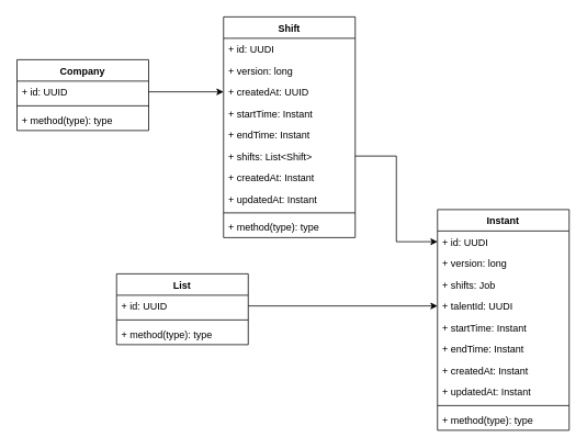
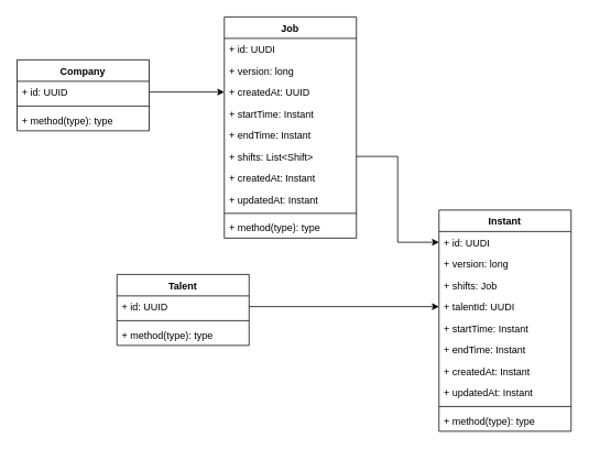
  <mxCell id="0" />
  <mxCell id="1" parent="0" />
  <mxCell id="2" value="Company" style="swimlane;fontStyle=1;align=center;verticalAlign=top;childLayout=stackLayout;horizontal=1;startSize=26;horizontalStack=0;resizeParent=1;resizeParentMax=0;resizeLast=0;collapsible=1;marginBottom=0;" vertex="1" parent="1"><mxGeometry x="20" y="72" width="160" height="86" as="geometry" /></mxCell>
  <mxCell id="3" value="+ id: UUID" style="text;strokeColor=none;fillColor=none;align=left;verticalAlign=top;spacingLeft=4;spacingRight=4;overflow=hidden;rotatable=0;points=[[0,0.5],[1,0.5]];portConstraint=eastwest;" vertex="1" parent="2"><mxGeometry y="26" width="160" height="26" as="geometry" /></mxCell>
  <mxCell id="4" value="" style="line;strokeWidth=1;fillColor=none;align=left;verticalAlign=middle;spacingTop=-1;spacingLeft=3;spacingRight=3;rotatable=0;labelPosition=right;points=[];portConstraint=eastwest;" vertex="1" parent="2"><mxGeometry y="52" width="160" height="8" as="geometry" /></mxCell>
  <mxCell id="5" value="+ method(type): type" style="text;strokeColor=none;fillColor=none;align=left;verticalAlign=top;spacingLeft=4;spacingRight=4;overflow=hidden;rotatable=0;points=[[0,0.5],[1,0.5]];portConstraint=eastwest;" vertex="1" parent="2"><mxGeometry y="60" width="160" height="26" as="geometry" /></mxCell>
- <mxCell id="6" value="Shift" style="swimlane;fontStyle=1;align=center;verticalAlign=top;childLayout=stackLayout;horizontal=1;startSize=26;horizontalStack=0;resizeParent=1;resizeParentMax=0;resizeLast=0;collapsible=1;marginBottom=0;" vertex="1" parent="1"><mxGeometry x="271" y="20" width="160" height="268" as="geometry" /></mxCell>
+ <mxCell id="6" value="Job" style="swimlane;fontStyle=1;align=center;verticalAlign=top;childLayout=stackLayout;horizontal=1;startSize=26;horizontalStack=0;resizeParent=1;resizeParentMax=0;resizeLast=0;collapsible=1;marginBottom=0;" vertex="1" parent="1"><mxGeometry x="271" y="20" width="160" height="268" as="geometry" /></mxCell>
  <mxCell id="7" value="+ id: UUDI" style="text;strokeColor=none;fillColor=none;align=left;verticalAlign=top;spacingLeft=4;spacingRight=4;overflow=hidden;rotatable=0;points=[[0,0.5],[1,0.5]];portConstraint=eastwest;" vertex="1" parent="6"><mxGeometry y="26" width="160" height="26" as="geometry" /></mxCell>
  <mxCell id="8" value="+ version: long" style="text;strokeColor=none;fillColor=none;align=left;verticalAlign=top;spacingLeft=4;spacingRight=4;overflow=hidden;rotatable=0;points=[[0,0.5],[1,0.5]];portConstraint=eastwest;" vertex="1" parent="6"><mxGeometry y="52" width="160" height="26" as="geometry" /></mxCell>
  <mxCell id="9" value="+ createdAt: UUID" style="text;strokeColor=none;fillColor=none;align=left;verticalAlign=top;spacingLeft=4;spacingRight=4;overflow=hidden;rotatable=0;points=[[0,0.5],[1,0.5]];portConstraint=eastwest;" vertex="1" parent="6"><mxGeometry y="78" width="160" height="26" as="geometry" /></mxCell>
  <mxCell id="10" value="+ startTime: Instant" style="text;strokeColor=none;fillColor=none;align=left;verticalAlign=top;spacingLeft=4;spacingRight=4;overflow=hidden;rotatable=0;points=[[0,0.5],[1,0.5]];portConstraint=eastwest;" vertex="1" parent="6"><mxGeometry y="104" width="160" height="26" as="geometry" /></mxCell>
  <mxCell id="11" value="+ endTime: Instant" style="text;strokeColor=none;fillColor=none;align=left;verticalAlign=top;spacingLeft=4;spacingRight=4;overflow=hidden;rotatable=0;points=[[0,0.5],[1,0.5]];portConstraint=eastwest;" vertex="1" parent="6"><mxGeometry y="130" width="160" height="26" as="geometry" /></mxCell>
  <mxCell id="12" value="+ shifts: List&lt;Shift&gt;" style="text;strokeColor=none;fillColor=none;align=left;verticalAlign=top;spacingLeft=4;spacingRight=4;overflow=hidden;rotatable=0;points=[[0,0.5],[1,0.5]];portConstraint=eastwest;" vertex="1" parent="6"><mxGeometry y="156" width="160" height="26" as="geometry" /></mxCell>
  <mxCell id="13" value="+ createdAt: Instant" style="text;strokeColor=none;fillColor=none;align=left;verticalAlign=top;spacingLeft=4;spacingRight=4;overflow=hidden;rotatable=0;points=[[0,0.5],[1,0.5]];portConstraint=eastwest;" vertex="1" parent="6"><mxGeometry y="182" width="160" height="26" as="geometry" /></mxCell>
  <mxCell id="14" value="+ updatedAt: Instant" style="text;strokeColor=none;fillColor=none;align=left;verticalAlign=top;spacingLeft=4;spacingRight=4;overflow=hidden;rotatable=0;points=[[0,0.5],[1,0.5]];portConstraint=eastwest;" vertex="1" parent="6"><mxGeometry y="208" width="160" height="26" as="geometry" /></mxCell>
  <mxCell id="15" value="" style="line;strokeWidth=1;fillColor=none;align=left;verticalAlign=middle;spacingTop=-1;spacingLeft=3;spacingRight=3;rotatable=0;labelPosition=right;points=[];portConstraint=eastwest;" vertex="1" parent="6"><mxGeometry y="234" width="160" height="8" as="geometry" /></mxCell>
  <mxCell id="16" value="+ method(type): type" style="text;strokeColor=none;fillColor=none;align=left;verticalAlign=top;spacingLeft=4;spacingRight=4;overflow=hidden;rotatable=0;points=[[0,0.5],[1,0.5]];portConstraint=eastwest;" vertex="1" parent="6"><mxGeometry y="242" width="160" height="26" as="geometry" /></mxCell>
- <mxCell id="17" value="List" style="swimlane;fontStyle=1;align=center;verticalAlign=top;childLayout=stackLayout;horizontal=1;startSize=26;horizontalStack=0;resizeParent=1;resizeParentMax=0;resizeLast=0;collapsible=1;marginBottom=0;" vertex="1" parent="1"><mxGeometry x="141" y="332" width="160" height="86" as="geometry" /></mxCell>
+ <mxCell id="17" value="Talent" style="swimlane;fontStyle=1;align=center;verticalAlign=top;childLayout=stackLayout;horizontal=1;startSize=26;horizontalStack=0;resizeParent=1;resizeParentMax=0;resizeLast=0;collapsible=1;marginBottom=0;" vertex="1" parent="1"><mxGeometry x="141" y="332" width="160" height="86" as="geometry" /></mxCell>
  <mxCell id="18" value="+ id: UUID" style="text;strokeColor=none;fillColor=none;align=left;verticalAlign=top;spacingLeft=4;spacingRight=4;overflow=hidden;rotatable=0;points=[[0,0.5],[1,0.5]];portConstraint=eastwest;" vertex="1" parent="17"><mxGeometry y="26" width="160" height="26" as="geometry" /></mxCell>
  <mxCell id="19" value="" style="line;strokeWidth=1;fillColor=none;align=left;verticalAlign=middle;spacingTop=-1;spacingLeft=3;spacingRight=3;rotatable=0;labelPosition=right;points=[];portConstraint=eastwest;" vertex="1" parent="17"><mxGeometry y="52" width="160" height="8" as="geometry" /></mxCell>
  <mxCell id="20" value="+ method(type): type" style="text;strokeColor=none;fillColor=none;align=left;verticalAlign=top;spacingLeft=4;spacingRight=4;overflow=hidden;rotatable=0;points=[[0,0.5],[1,0.5]];portConstraint=eastwest;" vertex="1" parent="17"><mxGeometry y="60" width="160" height="26" as="geometry" /></mxCell>
  <mxCell id="21" value="Instant" style="swimlane;fontStyle=1;align=center;verticalAlign=top;childLayout=stackLayout;horizontal=1;startSize=26;horizontalStack=0;resizeParent=1;resizeParentMax=0;resizeLast=0;collapsible=1;marginBottom=0;" vertex="1" parent="1"><mxGeometry x="531" y="254" width="160" height="268" as="geometry" /></mxCell>
  <mxCell id="22" value="+ id: UUDI" style="text;strokeColor=none;fillColor=none;align=left;verticalAlign=top;spacingLeft=4;spacingRight=4;overflow=hidden;rotatable=0;points=[[0,0.5],[1,0.5]];portConstraint=eastwest;" vertex="1" parent="21"><mxGeometry y="26" width="160" height="26" as="geometry" /></mxCell>
  <mxCell id="23" value="+ version: long" style="text;strokeColor=none;fillColor=none;align=left;verticalAlign=top;spacingLeft=4;spacingRight=4;overflow=hidden;rotatable=0;points=[[0,0.5],[1,0.5]];portConstraint=eastwest;" vertex="1" parent="21"><mxGeometry y="52" width="160" height="26" as="geometry" /></mxCell>
  <mxCell id="24" value="+ shifts: Job" style="text;strokeColor=none;fillColor=none;align=left;verticalAlign=top;spacingLeft=4;spacingRight=4;overflow=hidden;rotatable=0;points=[[0,0.5],[1,0.5]];portConstraint=eastwest;" vertex="1" parent="21"><mxGeometry y="78" width="160" height="26" as="geometry" /></mxCell>
  <mxCell id="25" value="+ talentId: UUDI" style="text;strokeColor=none;fillColor=none;align=left;verticalAlign=top;spacingLeft=4;spacingRight=4;overflow=hidden;rotatable=0;points=[[0,0.5],[1,0.5]];portConstraint=eastwest;" vertex="1" parent="21"><mxGeometry y="104" width="160" height="26" as="geometry" /></mxCell>
  <mxCell id="26" value="+ startTime: Instant" style="text;strokeColor=none;fillColor=none;align=left;verticalAlign=top;spacingLeft=4;spacingRight=4;overflow=hidden;rotatable=0;points=[[0,0.5],[1,0.5]];portConstraint=eastwest;" vertex="1" parent="21"><mxGeometry y="130" width="160" height="26" as="geometry" /></mxCell>
  <mxCell id="27" value="+ endTime: Instant" style="text;strokeColor=none;fillColor=none;align=left;verticalAlign=top;spacingLeft=4;spacingRight=4;overflow=hidden;rotatable=0;points=[[0,0.5],[1,0.5]];portConstraint=eastwest;" vertex="1" parent="21"><mxGeometry y="156" width="160" height="26" as="geometry" /></mxCell>
  <mxCell id="28" value="+ createdAt: Instant" style="text;strokeColor=none;fillColor=none;align=left;verticalAlign=top;spacingLeft=4;spacingRight=4;overflow=hidden;rotatable=0;points=[[0,0.5],[1,0.5]];portConstraint=eastwest;" vertex="1" parent="21"><mxGeometry y="182" width="160" height="26" as="geometry" /></mxCell>
  <mxCell id="29" value="+ updatedAt: Instant" style="text;strokeColor=none;fillColor=none;align=left;verticalAlign=top;spacingLeft=4;spacingRight=4;overflow=hidden;rotatable=0;points=[[0,0.5],[1,0.5]];portConstraint=eastwest;" vertex="1" parent="21"><mxGeometry y="208" width="160" height="26" as="geometry" /></mxCell>
  <mxCell id="30" value="" style="line;strokeWidth=1;fillColor=none;align=left;verticalAlign=middle;spacingTop=-1;spacingLeft=3;spacingRight=3;rotatable=0;labelPosition=right;points=[];portConstraint=eastwest;" vertex="1" parent="21"><mxGeometry y="234" width="160" height="8" as="geometry" /></mxCell>
  <mxCell id="31" value="+ method(type): type" style="text;strokeColor=none;fillColor=none;align=left;verticalAlign=top;spacingLeft=4;spacingRight=4;overflow=hidden;rotatable=0;points=[[0,0.5],[1,0.5]];portConstraint=eastwest;" vertex="1" parent="21"><mxGeometry y="242" width="160" height="26" as="geometry" /></mxCell>
  <mxCell id="32" style="edgeStyle=orthogonalEdgeStyle;rounded=0;orthogonalLoop=1;jettySize=auto;html=1;entryX=0;entryY=0.5;entryDx=0;entryDy=0;" edge="1" parent="1" source="12" target="22"><mxGeometry relative="1" as="geometry" /></mxCell>
  <mxCell id="33" style="edgeStyle=orthogonalEdgeStyle;rounded=0;orthogonalLoop=1;jettySize=auto;html=1;" edge="1" parent="1" source="3" target="9"><mxGeometry relative="1" as="geometry" /></mxCell>
  <mxCell id="34" style="edgeStyle=orthogonalEdgeStyle;rounded=0;orthogonalLoop=1;jettySize=auto;html=1;" edge="1" parent="1" source="18" target="25"><mxGeometry relative="1" as="geometry" /></mxCell>
